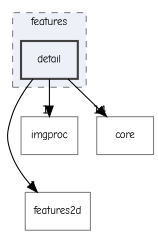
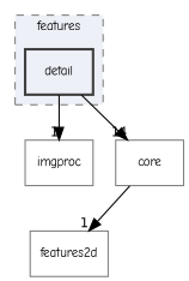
  digraph {
    compound=true
    fontname="Comic Neue"
    node [color=grey50 fillcolor="#edf0f7" fontname="Comic Neue" fontsize=10 shape=box]
    edge [fontname="Comic Neue" fontsize=10 headlabel=1 labeldistance=1.5 labelfontname=Helvetica labelfontsize=10]
    n1 [color=grey25 label=detail style="filled,bold,"]
    n2 [label=features2d]
    n3 [label=imgproc]
    n4 [label=core]
    subgraph cluster_1 {
      bgcolor="#edf0f7"
      fontsize=10
      label=features
      pencolor=grey50
      style="filled,dashed,"
      n1
    }
-   n1 -> n2
+   n4 -> n2
    n1 -> n3
    n1 -> n4 [headlabel=14]
  }
